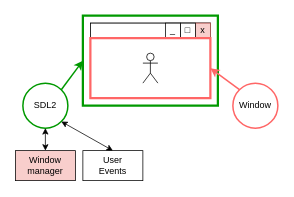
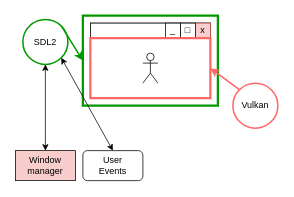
  <mxCell id="0" />
  <mxCell id="1" parent="0" />
  <mxCell id="2" value="Window manager" style="rounded=0;whiteSpace=wrap;html=1;fillColor=#f8cecc;" vertex="1" parent="1"><mxGeometry x="20" y="200" width="80" height="40" as="geometry" /></mxCell>
- <mxCell id="3" value="SDL2" style="ellipse;whiteSpace=wrap;html=1;aspect=fixed;strokeColor=#009900;strokeWidth=2;" vertex="1" parent="1"><mxGeometry x="30" y="110" width="60" height="60" as="geometry" /></mxCell>
+ <mxCell id="3" value="SDL2" style="ellipse;whiteSpace=wrap;html=1;aspect=fixed;strokeColor=#009900;strokeWidth=2;" vertex="1" parent="1"><mxGeometry x="30" y="25" width="60" height="60" as="geometry" /></mxCell>
  <mxCell id="4" value="" style="endArrow=classic;startArrow=classic;html=1;rounded=0;exitX=0.5;exitY=0;exitDx=0;exitDy=0;entryX=0.5;entryY=1;entryDx=0;entryDy=0;" edge="1" parent="1" source="2" target="3"><mxGeometry width="50" height="50" relative="1" as="geometry"><mxPoint x="330" y="250" as="sourcePoint" /><mxPoint x="380" y="200" as="targetPoint" /></mxGeometry></mxCell>
  <mxCell id="5" value="" style="rounded=0;whiteSpace=wrap;html=1;" vertex="1" parent="1"><mxGeometry x="120" y="30" width="160" height="100" as="geometry" /></mxCell>
  <mxCell id="6" value="" style="rounded=0;whiteSpace=wrap;html=1;" vertex="1" parent="1"><mxGeometry x="120" y="30" width="160" height="20" as="geometry" /></mxCell>
  <mxCell id="7" value="x" style="rounded=0;whiteSpace=wrap;html=1;fillColor=#f8cecc;strokeColor=#b85450;" vertex="1" parent="1"><mxGeometry x="260" y="30" width="20" height="20" as="geometry" /></mxCell>
  <mxCell id="8" value="□" style="rounded=0;whiteSpace=wrap;html=1;" vertex="1" parent="1"><mxGeometry x="240" y="30" width="20" height="20" as="geometry" /></mxCell>
  <mxCell id="9" value="_" style="rounded=0;whiteSpace=wrap;html=1;" vertex="1" parent="1"><mxGeometry x="220" y="30" width="20" height="20" as="geometry" /></mxCell>
  <mxCell id="10" value="" style="rounded=0;whiteSpace=wrap;html=1;fillColor=none;strokeWidth=3;strokeColor=#009900;" vertex="1" parent="1"><mxGeometry x="110" y="20" width="180" height="120" as="geometry" /></mxCell>
  <mxCell id="11" value="" style="endArrow=classic;html=1;rounded=0;exitX=1;exitY=0;exitDx=0;exitDy=0;entryX=0;entryY=0.5;entryDx=0;entryDy=0;strokeColor=#009900;strokeWidth=2;" edge="1" parent="1" source="3" target="10"><mxGeometry width="50" height="50" relative="1" as="geometry"><mxPoint x="310" y="250" as="sourcePoint" /><mxPoint x="360" y="200" as="targetPoint" /></mxGeometry></mxCell>
  <mxCell id="12" value="" style="rounded=0;whiteSpace=wrap;html=1;fillColor=none;strokeWidth=3;strokeColor=#FF6666;" vertex="1" parent="1"><mxGeometry x="120" y="50" width="160" height="80" as="geometry" /></mxCell>
  <mxCell id="13" value="&lt;div&gt;&lt;br&gt;&lt;/div&gt;&lt;div&gt;&lt;br&gt;&lt;/div&gt;" style="shape=umlActor;verticalLabelPosition=bottom;verticalAlign=top;html=1;outlineConnect=0;" vertex="1" parent="1"><mxGeometry x="190" y="70" width="20" height="40" as="geometry" /></mxCell>
- <mxCell id="14" value="Window" style="ellipse;whiteSpace=wrap;html=1;aspect=fixed;strokeColor=#FF6666;strokeWidth=2;" vertex="1" parent="1"><mxGeometry x="310" y="110" width="60" height="60" as="geometry" /></mxCell>
- <mxCell id="15" value="&lt;div&gt;User&lt;/div&gt;&lt;div&gt;Events&lt;br&gt;&lt;/div&gt;" style="rounded=0;whiteSpace=wrap;html=1;" vertex="1" parent="1"><mxGeometry x="110" y="200" width="80" height="40" as="geometry" /></mxCell>
+ <mxCell id="14" value="Vulkan" style="ellipse;whiteSpace=wrap;html=1;aspect=fixed;strokeColor=#FF6666;strokeWidth=2;" vertex="1" parent="1"><mxGeometry x="310" y="110" width="60" height="60" as="geometry" /></mxCell>
+ <mxCell id="15" value="&lt;div&gt;User&lt;/div&gt;&lt;div&gt;Events&lt;br&gt;&lt;/div&gt;" style="whiteSpace=wrap;html=1;rounded=1;" vertex="1" parent="1"><mxGeometry x="110" y="200" width="80" height="40" as="geometry" /></mxCell>
  <mxCell id="16" value="" style="endArrow=classic;startArrow=classic;html=1;rounded=0;exitX=0.5;exitY=0;exitDx=0;exitDy=0;entryX=1;entryY=1;entryDx=0;entryDy=0;" edge="1" parent="1" source="15" target="3"><mxGeometry width="50" height="50" relative="1" as="geometry"><mxPoint x="330" y="250" as="sourcePoint" /><mxPoint x="380" y="200" as="targetPoint" /></mxGeometry></mxCell>
  <mxCell id="17" value="" style="endArrow=classic;html=1;rounded=0;exitX=0;exitY=0;exitDx=0;exitDy=0;entryX=1;entryY=0.5;entryDx=0;entryDy=0;strokeWidth=2;strokeColor=#FF6666;" edge="1" parent="1" source="14" target="12"><mxGeometry width="50" height="50" relative="1" as="geometry"><mxPoint x="310" y="250" as="sourcePoint" /><mxPoint x="360" y="200" as="targetPoint" /></mxGeometry></mxCell>
